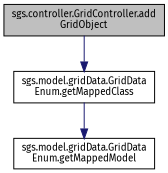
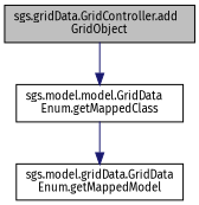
  digraph {
    fontname="Fira Sans"
    rankdir=TB
    node [color=black fillcolor=white fontname="Fira Sans" fontsize=10 shape=record style=filled]
    edge [color=midnightblue fontname="Fira Sans" fontsize=10 labelfontname=Helvetica labelfontsize=10 style=solid]
-   n1 [fillcolor=grey75 fontcolor=black height=0.2 label="sgs.controller.GridController.add\lGridObject" width=0.4]
-   n2 [height=0.2 label="sgs.model.gridData.GridData\lEnum.getMappedClass" width=0.4]
+   n1 [fillcolor=grey75 fontcolor=black height=0.2 label="sgs.gridData.GridController.add\lGridObject" width=0.4]
+   n2 [height=0.2 label="sgs.model.model.GridData\lEnum.getMappedClass" width=0.4]
    n3 [height=0.2 label="sgs.model.gridData.GridData\lEnum.getMappedModel" width=0.4]
    n1 -> n2
    n2 -> n3
  }
